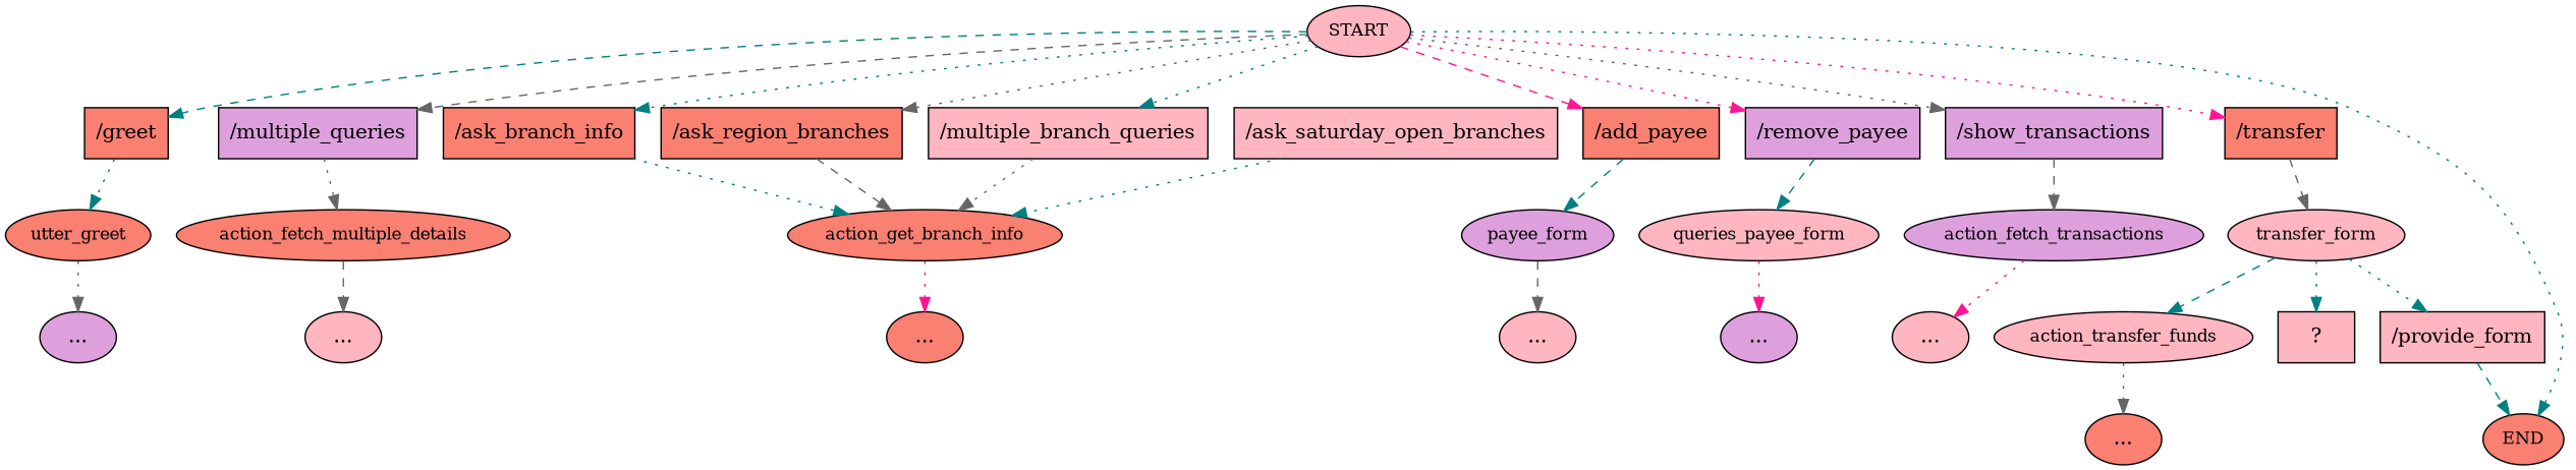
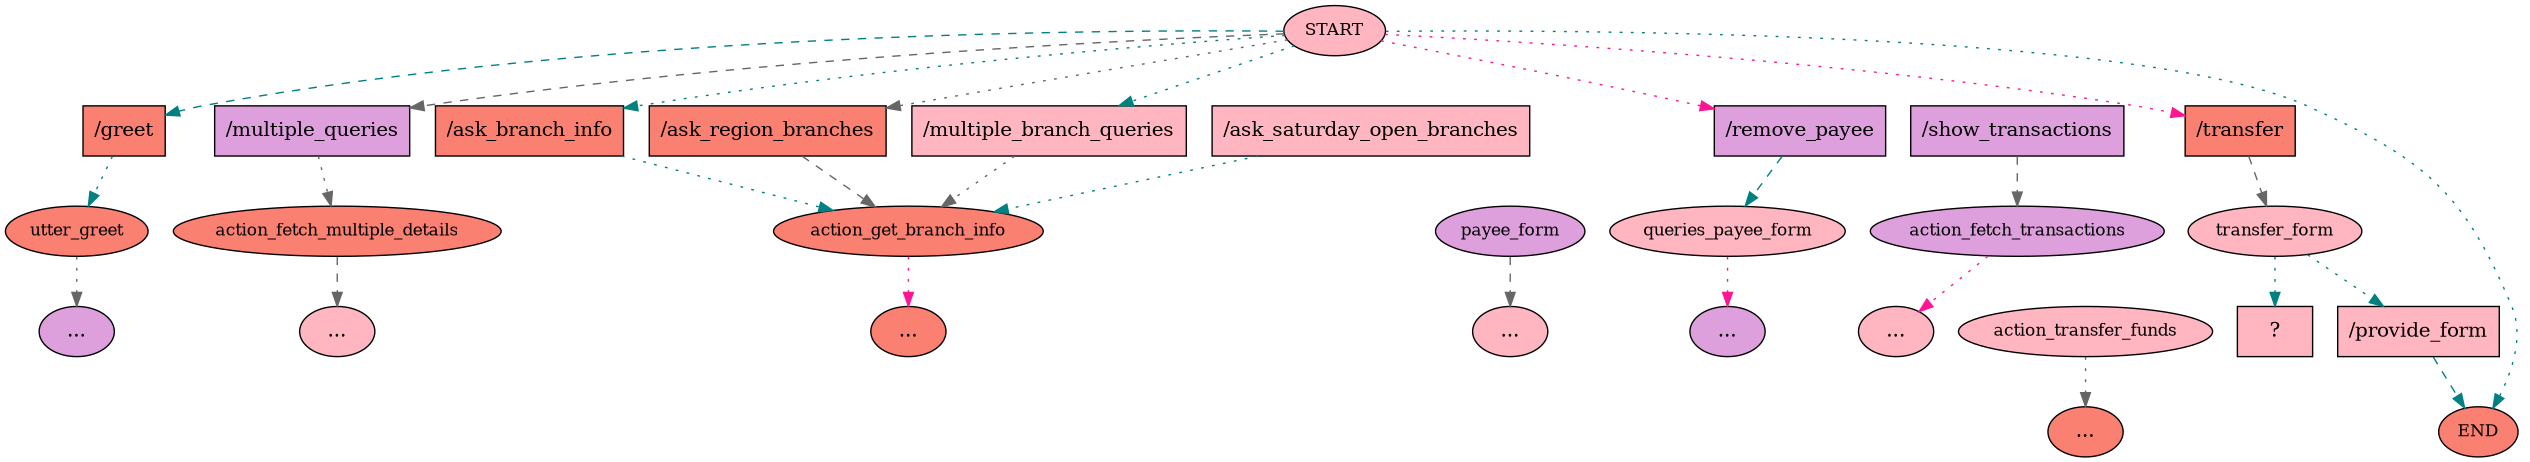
  digraph {
    node [fillcolor=lightpink style=filled]
    edge [color=teal style=dotted]
    n1 [fontsize=12 label=START]
    n2 [fillcolor=salmon fontsize=12 label=END]
    n3 [fillcolor=salmon label="/greet" shape=rect]
    n4 [fillcolor=plum label="/multiple_queries" shape=rect]
    n5 [fillcolor=salmon label="/ask_branch_info" shape=rect]
    n6 [fillcolor=salmon label="/ask_region_branches" shape=rect]
    n7 [label="/multiple_branch_queries" shape=rect]
-   n8 [fillcolor=salmon label="/add_payee" shape=rect]
    n9 [fillcolor=plum label="/remove_payee" shape=rect]
    n10 [fillcolor=plum label="/show_transactions" shape=rect]
    n11 [fillcolor=salmon label="/transfer" shape=rect]
    n12 [fillcolor=salmon fontsize=12 label=utter_greet]
    n13 [fillcolor=salmon fontsize=12 label=action_fetch_multiple_details]
    n14 [fillcolor=salmon fontsize=12 label=action_get_branch_info]
    n15 [label="/ask_saturday_open_branches" shape=rect]
    n16 [fillcolor=plum fontsize=12 label=payee_form]
    n17 [fontsize=12 label=queries_payee_form]
    n18 [fillcolor=plum fontsize=12 label=action_fetch_transactions]
    n19 [fontsize=12 label=transfer_form]
    n20 [fillcolor=plum label="..."]
    n21 [label="..."]
    n22 [fillcolor=salmon label="..."]
    n23 [label="..."]
    n24 [fillcolor=plum label="..."]
    n25 [label="..."]
    n26 [fontsize=12 label=action_transfer_funds]
    n27 [label="  ?  " shape=rect]
    n28 [label="/provide_form" shape=rect]
    n29 [fillcolor=salmon label="..."]
    n1 -> n2
    n1 -> n3 [style=dashed]
    n1 -> n4 [color=gray40 style=dashed]
    n1 -> n5
    n1 -> n6 [color=gray40]
    n1 -> n7
-   n1 -> n8 [color=deeppink style=dashed]
    n1 -> n9 [color=deeppink]
-   n1 -> n10 [color=gray40]
    n1 -> n11 [color=deeppink]
    n3 -> n12
    n4 -> n13 [color=gray40]
    n5 -> n14
    n6 -> n14 [color=gray40 style=dashed]
    n7 -> n14 [color=gray40]
-   n8 -> n16 [style=dashed]
    n9 -> n17 [style=dashed]
    n10 -> n18 [color=gray40 style=dashed]
    n11 -> n19 [color=gray40 style=dashed]
    n12 -> n20 [color=gray40]
    n13 -> n21 [color=gray40 style=dashed]
    n14 -> n22 [color=deeppink]
    n15 -> n14
    n16 -> n23 [color=gray40 style=dashed]
    n17 -> n24 [color=deeppink]
    n18 -> n25 [color=deeppink]
-   n19 -> n26 [style=dashed]
    n19 -> n27
    n19 -> n28
    n26 -> n29 [color=gray40]
    n28 -> n2 [style=dashed]
  }
